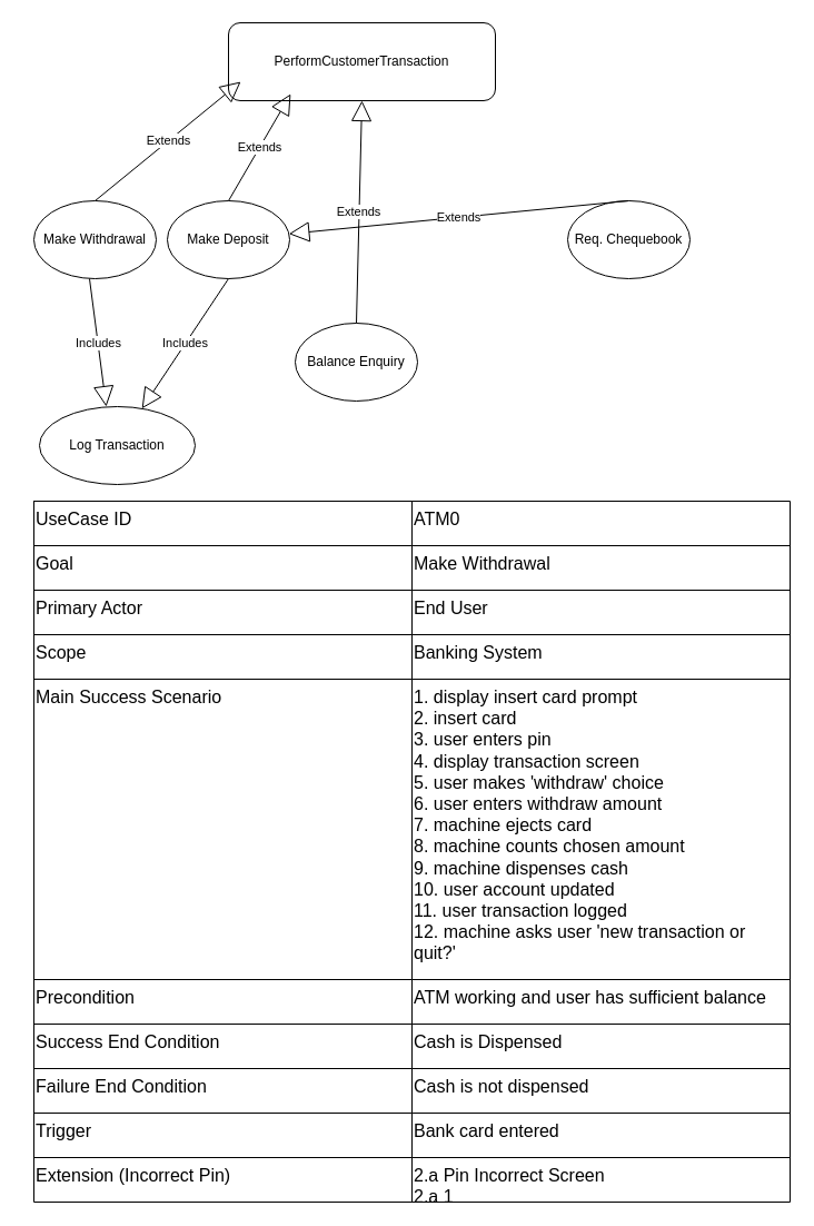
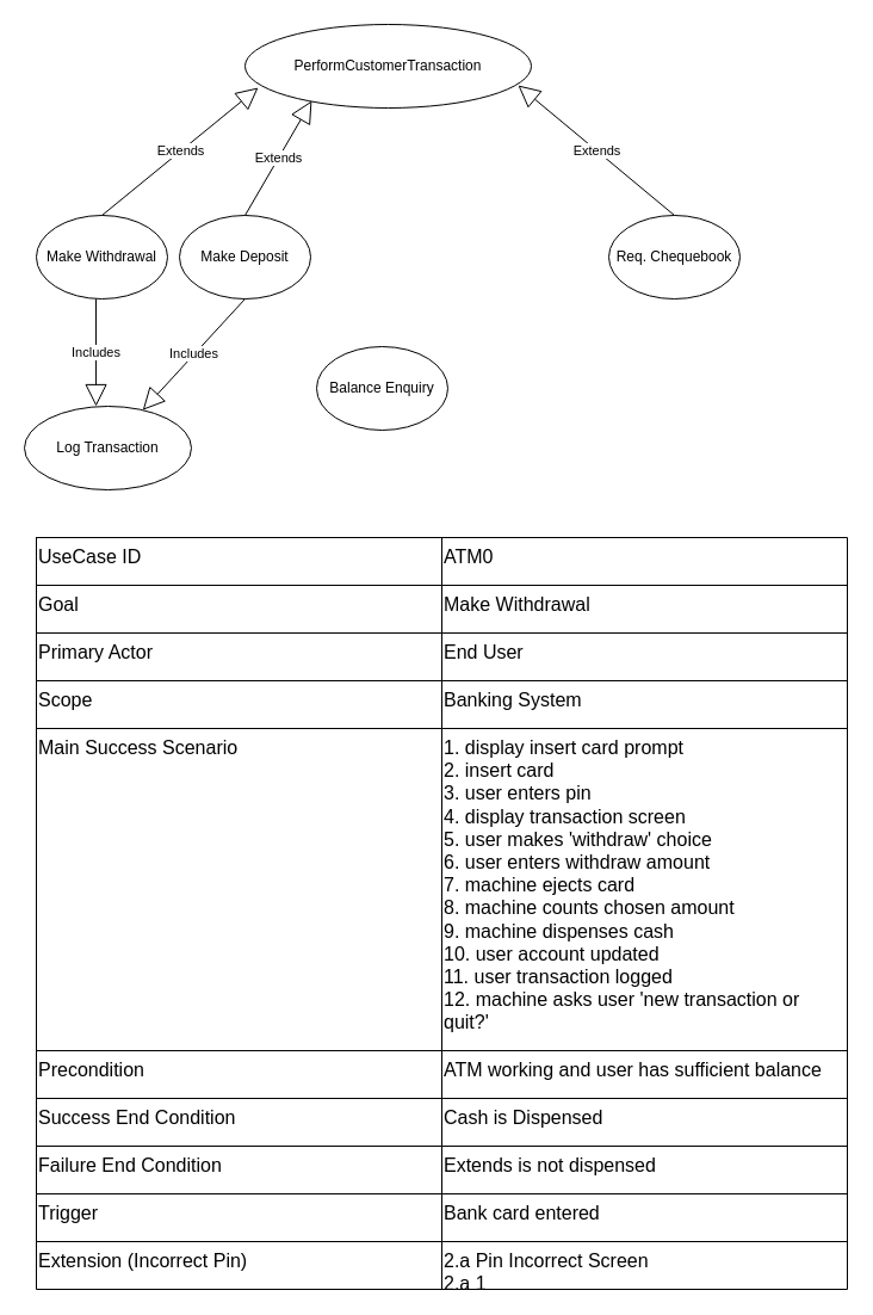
  <mxCell id="0" />
  <mxCell id="1" parent="0" />
- <mxCell id="2" value="PerformCustomerTransaction" style="whiteSpace=wrap;html=1;rounded=1;" vertex="1" parent="1"><mxGeometry x="205" y="20" width="240" height="70" as="geometry" /></mxCell>
+ <mxCell id="2" value="PerformCustomerTransaction" style="ellipse;whiteSpace=wrap;html=1;" vertex="1" parent="1"><mxGeometry x="205" y="20" width="240" height="70" as="geometry" /></mxCell>
  <mxCell id="3" value="Make Withdrawal" style="ellipse;whiteSpace=wrap;html=1;" vertex="1" parent="1"><mxGeometry x="30" y="180" width="110" height="70" as="geometry" /></mxCell>
  <mxCell id="4" value="Make Deposit" style="ellipse;whiteSpace=wrap;html=1;" vertex="1" parent="1"><mxGeometry x="150" y="180" width="110" height="70" as="geometry" /></mxCell>
  <mxCell id="5" value="Balance Enquiry" style="ellipse;whiteSpace=wrap;html=1;" vertex="1" parent="1"><mxGeometry x="265" y="290" width="110" height="70" as="geometry" /></mxCell>
  <mxCell id="6" value="Req. Chequebook" style="ellipse;whiteSpace=wrap;html=1;" vertex="1" parent="1"><mxGeometry x="510" y="180" width="110" height="70" as="geometry" /></mxCell>
  <mxCell id="7" value="Extends" style="endArrow=block;endSize=16;endFill=0;html=1;rounded=0;exitX=0.5;exitY=0;exitDx=0;exitDy=0;entryX=0.046;entryY=0.757;entryDx=0;entryDy=0;entryPerimeter=0;" edge="1" parent="1" source="3" target="2"><mxGeometry width="160" relative="1" as="geometry"><mxPoint x="190" y="420" as="sourcePoint" /><mxPoint x="350" y="420" as="targetPoint" /></mxGeometry></mxCell>
  <mxCell id="8" value="Extends" style="endArrow=block;endSize=16;endFill=0;html=1;rounded=0;exitX=0.5;exitY=0;exitDx=0;exitDy=0;entryX=0.233;entryY=0.914;entryDx=0;entryDy=0;entryPerimeter=0;" edge="1" parent="1" source="4" target="2"><mxGeometry width="160" relative="1" as="geometry"><mxPoint x="95" y="190" as="sourcePoint" /><mxPoint x="226" y="93" as="targetPoint" /></mxGeometry></mxCell>
- <mxCell id="9" value="Extends" style="endArrow=block;endSize=16;endFill=0;html=1;rounded=0;exitX=0.5;exitY=0;exitDx=0;exitDy=0;entryX=0.5;entryY=1;entryDx=0;entryDy=0;" edge="1" parent="1" source="5" target="2"><mxGeometry width="160" relative="1" as="geometry"><mxPoint x="215" y="190" as="sourcePoint" /><mxPoint x="250" y="100" as="targetPoint" /></mxGeometry></mxCell>
- <mxCell id="10" value="Extends" style="endArrow=block;endSize=16;endFill=0;html=1;rounded=0;exitX=0.5;exitY=0;exitDx=0;exitDy=0;" edge="1" parent="1" source="6" target="4"><mxGeometry width="160" relative="1" as="geometry"><mxPoint x="439" y="192" as="sourcePoint" /><mxPoint x="397" y="105" as="targetPoint" /></mxGeometry></mxCell>
- <mxCell id="11" value="Log Transaction" style="ellipse;whiteSpace=wrap;html=1;" vertex="1" parent="1"><mxGeometry x="35" y="365" width="140" height="70" as="geometry" /></mxCell>
+ <mxCell id="10" value="Extends" style="endArrow=block;endSize=16;endFill=0;html=1;rounded=0;exitX=0.5;exitY=0;exitDx=0;exitDy=0;entryX=0.954;entryY=0.729;entryDx=0;entryDy=0;entryPerimeter=0;" edge="1" parent="1" source="6" target="2"><mxGeometry width="160" relative="1" as="geometry"><mxPoint x="439" y="192" as="sourcePoint" /><mxPoint x="397" y="105" as="targetPoint" /></mxGeometry></mxCell>
+ <mxCell id="11" value="Log Transaction" style="ellipse;whiteSpace=wrap;html=1;" vertex="1" parent="1"><mxGeometry x="20" y="340" width="140" height="70" as="geometry" /></mxCell>
  <mxCell id="12" value="Includes" style="endArrow=block;endSize=16;endFill=0;html=1;rounded=0;entryX=0.429;entryY=0;entryDx=0;entryDy=0;entryPerimeter=0;" edge="1" parent="1" target="11"><mxGeometry width="160" relative="1" as="geometry"><mxPoint x="80" y="250" as="sourcePoint" /><mxPoint x="40" y="290" as="targetPoint" /></mxGeometry></mxCell>
  <mxCell id="13" value="Includes" style="endArrow=block;endSize=16;endFill=0;html=1;rounded=0;exitX=0.5;exitY=1;exitDx=0;exitDy=0;" edge="1" parent="1" source="4" target="11"><mxGeometry width="160" relative="1" as="geometry"><mxPoint x="100" y="350" as="sourcePoint" /><mxPoint x="220" y="340" as="targetPoint" /></mxGeometry></mxCell>
  <mxCell id="14" value="" style="shape=table;startSize=0;container=1;collapsible=0;childLayout=tableLayout;fontSize=16;align=left;" vertex="1" parent="1"><mxGeometry x="30" y="450" width="680" height="630" as="geometry" /></mxCell>
  <mxCell id="15" value="" style="shape=tableRow;horizontal=0;startSize=0;swimlaneHead=0;swimlaneBody=0;strokeColor=inherit;top=0;left=0;bottom=0;right=0;collapsible=0;dropTarget=0;fillColor=none;points=[[0,0.5],[1,0.5]];portConstraint=eastwest;fontSize=16;" vertex="1" parent="14"><mxGeometry width="680" height="40" as="geometry" /></mxCell>
  <mxCell id="16" value="UseCase ID" style="shape=partialRectangle;html=1;whiteSpace=wrap;connectable=0;strokeColor=inherit;overflow=hidden;fillColor=none;top=0;left=0;bottom=0;right=0;pointerEvents=1;fontSize=16;align=left;verticalAlign=top;" vertex="1" parent="15"><mxGeometry width="340" height="40" as="geometry"><mxRectangle width="340" height="40" as="alternateBounds" /></mxGeometry></mxCell>
  <mxCell id="17" value="ATM0" style="shape=partialRectangle;html=1;whiteSpace=wrap;connectable=0;strokeColor=inherit;overflow=hidden;fillColor=none;top=0;left=0;bottom=0;right=0;pointerEvents=1;fontSize=16;align=left;verticalAlign=top;" vertex="1" parent="15"><mxGeometry x="340" width="340" height="40" as="geometry"><mxRectangle width="340" height="40" as="alternateBounds" /></mxGeometry></mxCell>
  <mxCell id="18" value="" style="shape=tableRow;horizontal=0;startSize=0;swimlaneHead=0;swimlaneBody=0;strokeColor=inherit;top=0;left=0;bottom=0;right=0;collapsible=0;dropTarget=0;fillColor=none;points=[[0,0.5],[1,0.5]];portConstraint=eastwest;fontSize=16;" vertex="1" parent="14"><mxGeometry y="40" width="680" height="40" as="geometry" /></mxCell>
  <mxCell id="19" value="Goal" style="shape=partialRectangle;html=1;whiteSpace=wrap;connectable=0;strokeColor=inherit;overflow=hidden;fillColor=none;top=0;left=0;bottom=0;right=0;pointerEvents=1;fontSize=16;align=left;verticalAlign=top;" vertex="1" parent="18"><mxGeometry width="340" height="40" as="geometry"><mxRectangle width="340" height="40" as="alternateBounds" /></mxGeometry></mxCell>
  <mxCell id="20" value="Make Withdrawal" style="shape=partialRectangle;html=1;whiteSpace=wrap;connectable=0;strokeColor=inherit;overflow=hidden;fillColor=none;top=0;left=0;bottom=0;right=0;pointerEvents=1;fontSize=16;align=left;verticalAlign=top;" vertex="1" parent="18"><mxGeometry x="340" width="340" height="40" as="geometry"><mxRectangle width="340" height="40" as="alternateBounds" /></mxGeometry></mxCell>
  <mxCell id="21" value="" style="shape=tableRow;horizontal=0;startSize=0;swimlaneHead=0;swimlaneBody=0;strokeColor=inherit;top=0;left=0;bottom=0;right=0;collapsible=0;dropTarget=0;fillColor=none;points=[[0,0.5],[1,0.5]];portConstraint=eastwest;fontSize=16;" vertex="1" parent="14"><mxGeometry y="80" width="680" height="40" as="geometry" /></mxCell>
  <mxCell id="22" value="Primary Actor" style="shape=partialRectangle;html=1;whiteSpace=wrap;connectable=0;strokeColor=inherit;overflow=hidden;fillColor=none;top=0;left=0;bottom=0;right=0;pointerEvents=1;fontSize=16;align=left;verticalAlign=top;" vertex="1" parent="21"><mxGeometry width="340" height="40" as="geometry"><mxRectangle width="340" height="40" as="alternateBounds" /></mxGeometry></mxCell>
  <mxCell id="23" value="End User" style="shape=partialRectangle;html=1;whiteSpace=wrap;connectable=0;strokeColor=inherit;overflow=hidden;fillColor=none;top=0;left=0;bottom=0;right=0;pointerEvents=1;fontSize=16;align=left;verticalAlign=top;" vertex="1" parent="21"><mxGeometry x="340" width="340" height="40" as="geometry"><mxRectangle width="340" height="40" as="alternateBounds" /></mxGeometry></mxCell>
  <mxCell id="24" style="shape=tableRow;horizontal=0;startSize=0;swimlaneHead=0;swimlaneBody=0;strokeColor=inherit;top=0;left=0;bottom=0;right=0;collapsible=0;dropTarget=0;fillColor=none;points=[[0,0.5],[1,0.5]];portConstraint=eastwest;fontSize=16;" vertex="1" parent="14"><mxGeometry y="120" width="680" height="40" as="geometry" /></mxCell>
  <mxCell id="25" value="Scope" style="shape=partialRectangle;html=1;whiteSpace=wrap;connectable=0;strokeColor=inherit;overflow=hidden;fillColor=none;top=0;left=0;bottom=0;right=0;pointerEvents=1;fontSize=16;align=left;verticalAlign=top;" vertex="1" parent="24"><mxGeometry width="340" height="40" as="geometry"><mxRectangle width="340" height="40" as="alternateBounds" /></mxGeometry></mxCell>
  <mxCell id="26" value="Banking System" style="shape=partialRectangle;html=1;whiteSpace=wrap;connectable=0;strokeColor=inherit;overflow=hidden;fillColor=none;top=0;left=0;bottom=0;right=0;pointerEvents=1;fontSize=16;align=left;verticalAlign=top;" vertex="1" parent="24"><mxGeometry x="340" width="340" height="40" as="geometry"><mxRectangle width="340" height="40" as="alternateBounds" /></mxGeometry></mxCell>
  <mxCell id="27" style="shape=tableRow;horizontal=0;startSize=0;swimlaneHead=0;swimlaneBody=0;strokeColor=inherit;top=0;left=0;bottom=0;right=0;collapsible=0;dropTarget=0;fillColor=none;points=[[0,0.5],[1,0.5]];portConstraint=eastwest;fontSize=16;" vertex="1" parent="14"><mxGeometry y="160" width="680" height="270" as="geometry" /></mxCell>
  <mxCell id="28" value="Main Success Scenario" style="shape=partialRectangle;html=1;whiteSpace=wrap;connectable=0;strokeColor=inherit;overflow=hidden;fillColor=none;top=0;left=0;bottom=0;right=0;pointerEvents=1;fontSize=16;align=left;verticalAlign=top;" vertex="1" parent="27"><mxGeometry width="340" height="270" as="geometry"><mxRectangle width="340" height="270" as="alternateBounds" /></mxGeometry></mxCell>
  <mxCell id="29" value="&lt;div&gt;1. display insert card prompt&lt;/div&gt;2. insert card&lt;div&gt;3. user enters pin&lt;/div&gt;&lt;div&gt;4. display transaction screen&lt;/div&gt;&lt;div&gt;5. user makes 'withdraw' choice&lt;/div&gt;&lt;div&gt;6. user enters withdraw amount&lt;/div&gt;&lt;div&gt;7. machine ejects card&lt;/div&gt;&lt;div&gt;8. machine counts chosen amount&lt;/div&gt;&lt;div&gt;9. machine dispenses cash&lt;/div&gt;&lt;div&gt;10. user account updated&lt;/div&gt;&lt;div&gt;11. user transaction logged&lt;/div&gt;&lt;div&gt;12. machine asks user 'new transaction or quit?'&lt;/div&gt;" style="shape=partialRectangle;html=1;whiteSpace=wrap;connectable=0;strokeColor=inherit;overflow=hidden;fillColor=none;top=0;left=0;bottom=0;right=0;pointerEvents=1;fontSize=16;align=left;verticalAlign=top;" vertex="1" parent="27"><mxGeometry x="340" width="340" height="270" as="geometry"><mxRectangle width="340" height="270" as="alternateBounds" /></mxGeometry></mxCell>
  <mxCell id="30" style="shape=tableRow;horizontal=0;startSize=0;swimlaneHead=0;swimlaneBody=0;strokeColor=inherit;top=0;left=0;bottom=0;right=0;collapsible=0;dropTarget=0;fillColor=none;points=[[0,0.5],[1,0.5]];portConstraint=eastwest;fontSize=16;" vertex="1" parent="14"><mxGeometry y="430" width="680" height="40" as="geometry" /></mxCell>
  <mxCell id="31" value="Precondition" style="shape=partialRectangle;html=1;whiteSpace=wrap;connectable=0;strokeColor=inherit;overflow=hidden;fillColor=none;top=0;left=0;bottom=0;right=0;pointerEvents=1;fontSize=16;align=left;verticalAlign=top;" vertex="1" parent="30"><mxGeometry width="340" height="40" as="geometry"><mxRectangle width="340" height="40" as="alternateBounds" /></mxGeometry></mxCell>
  <mxCell id="32" value="ATM working and user has sufficient balance" style="shape=partialRectangle;html=1;whiteSpace=wrap;connectable=0;strokeColor=inherit;overflow=hidden;fillColor=none;top=0;left=0;bottom=0;right=0;pointerEvents=1;fontSize=16;align=left;verticalAlign=top;" vertex="1" parent="30"><mxGeometry x="340" width="340" height="40" as="geometry"><mxRectangle width="340" height="40" as="alternateBounds" /></mxGeometry></mxCell>
  <mxCell id="33" style="shape=tableRow;horizontal=0;startSize=0;swimlaneHead=0;swimlaneBody=0;strokeColor=inherit;top=0;left=0;bottom=0;right=0;collapsible=0;dropTarget=0;fillColor=none;points=[[0,0.5],[1,0.5]];portConstraint=eastwest;fontSize=16;" vertex="1" parent="14"><mxGeometry y="470" width="680" height="40" as="geometry" /></mxCell>
  <mxCell id="34" value="Success End Condition" style="shape=partialRectangle;html=1;whiteSpace=wrap;connectable=0;strokeColor=inherit;overflow=hidden;fillColor=none;top=0;left=0;bottom=0;right=0;pointerEvents=1;fontSize=16;align=left;verticalAlign=top;" vertex="1" parent="33"><mxGeometry width="340" height="40" as="geometry"><mxRectangle width="340" height="40" as="alternateBounds" /></mxGeometry></mxCell>
  <mxCell id="35" value="Cash is Dispensed" style="shape=partialRectangle;html=1;whiteSpace=wrap;connectable=0;strokeColor=inherit;overflow=hidden;fillColor=none;top=0;left=0;bottom=0;right=0;pointerEvents=1;fontSize=16;align=left;verticalAlign=top;" vertex="1" parent="33"><mxGeometry x="340" width="340" height="40" as="geometry"><mxRectangle width="340" height="40" as="alternateBounds" /></mxGeometry></mxCell>
  <mxCell id="36" style="shape=tableRow;horizontal=0;startSize=0;swimlaneHead=0;swimlaneBody=0;strokeColor=inherit;top=0;left=0;bottom=0;right=0;collapsible=0;dropTarget=0;fillColor=none;points=[[0,0.5],[1,0.5]];portConstraint=eastwest;fontSize=16;" vertex="1" parent="14"><mxGeometry y="510" width="680" height="40" as="geometry" /></mxCell>
  <mxCell id="37" value="Failure End Condition" style="shape=partialRectangle;html=1;whiteSpace=wrap;connectable=0;strokeColor=inherit;overflow=hidden;fillColor=none;top=0;left=0;bottom=0;right=0;pointerEvents=1;fontSize=16;align=left;verticalAlign=top;" vertex="1" parent="36"><mxGeometry width="340" height="40" as="geometry"><mxRectangle width="340" height="40" as="alternateBounds" /></mxGeometry></mxCell>
- <mxCell id="38" value="Cash is not dispensed" style="shape=partialRectangle;html=1;whiteSpace=wrap;connectable=0;strokeColor=inherit;overflow=hidden;fillColor=none;top=0;left=0;bottom=0;right=0;pointerEvents=1;fontSize=16;align=left;verticalAlign=top;" vertex="1" parent="36"><mxGeometry x="340" width="340" height="40" as="geometry"><mxRectangle width="340" height="40" as="alternateBounds" /></mxGeometry></mxCell>
+ <mxCell id="38" value="Extends is not dispensed" style="shape=partialRectangle;html=1;whiteSpace=wrap;connectable=0;strokeColor=inherit;overflow=hidden;fillColor=none;top=0;left=0;bottom=0;right=0;pointerEvents=1;fontSize=16;align=left;verticalAlign=top;" vertex="1" parent="36"><mxGeometry x="340" width="340" height="40" as="geometry"><mxRectangle width="340" height="40" as="alternateBounds" /></mxGeometry></mxCell>
  <mxCell id="39" style="shape=tableRow;horizontal=0;startSize=0;swimlaneHead=0;swimlaneBody=0;strokeColor=inherit;top=0;left=0;bottom=0;right=0;collapsible=0;dropTarget=0;fillColor=none;points=[[0,0.5],[1,0.5]];portConstraint=eastwest;fontSize=16;" vertex="1" parent="14"><mxGeometry y="550" width="680" height="40" as="geometry" /></mxCell>
  <mxCell id="40" value="Trigger" style="shape=partialRectangle;html=1;whiteSpace=wrap;connectable=0;strokeColor=inherit;overflow=hidden;fillColor=none;top=0;left=0;bottom=0;right=0;pointerEvents=1;fontSize=16;align=left;verticalAlign=top;" vertex="1" parent="39"><mxGeometry width="340" height="40" as="geometry"><mxRectangle width="340" height="40" as="alternateBounds" /></mxGeometry></mxCell>
  <mxCell id="41" value="Bank card entered" style="shape=partialRectangle;html=1;whiteSpace=wrap;connectable=0;strokeColor=inherit;overflow=hidden;fillColor=none;top=0;left=0;bottom=0;right=0;pointerEvents=1;fontSize=16;align=left;verticalAlign=top;" vertex="1" parent="39"><mxGeometry x="340" width="340" height="40" as="geometry"><mxRectangle width="340" height="40" as="alternateBounds" /></mxGeometry></mxCell>
  <mxCell id="42" style="shape=tableRow;horizontal=0;startSize=0;swimlaneHead=0;swimlaneBody=0;strokeColor=inherit;top=0;left=0;bottom=0;right=0;collapsible=0;dropTarget=0;fillColor=none;points=[[0,0.5],[1,0.5]];portConstraint=eastwest;fontSize=16;" vertex="1" parent="14"><mxGeometry y="590" width="680" height="40" as="geometry" /></mxCell>
  <mxCell id="43" value="Extension (Incorrect Pin)" style="shape=partialRectangle;html=1;whiteSpace=wrap;connectable=0;strokeColor=inherit;overflow=hidden;fillColor=none;top=0;left=0;bottom=0;right=0;pointerEvents=1;fontSize=16;align=left;verticalAlign=top;" vertex="1" parent="42"><mxGeometry width="340" height="40" as="geometry"><mxRectangle width="340" height="40" as="alternateBounds" /></mxGeometry></mxCell>
  <mxCell id="44" value="2.a Pin Incorrect Screen&lt;div&gt;2.a 1&amp;nbsp;&lt;/div&gt;" style="shape=partialRectangle;html=1;whiteSpace=wrap;connectable=0;strokeColor=inherit;overflow=hidden;fillColor=none;top=0;left=0;bottom=0;right=0;pointerEvents=1;fontSize=16;align=left;verticalAlign=top;" vertex="1" parent="42"><mxGeometry x="340" width="340" height="40" as="geometry"><mxRectangle width="340" height="40" as="alternateBounds" /></mxGeometry></mxCell>
